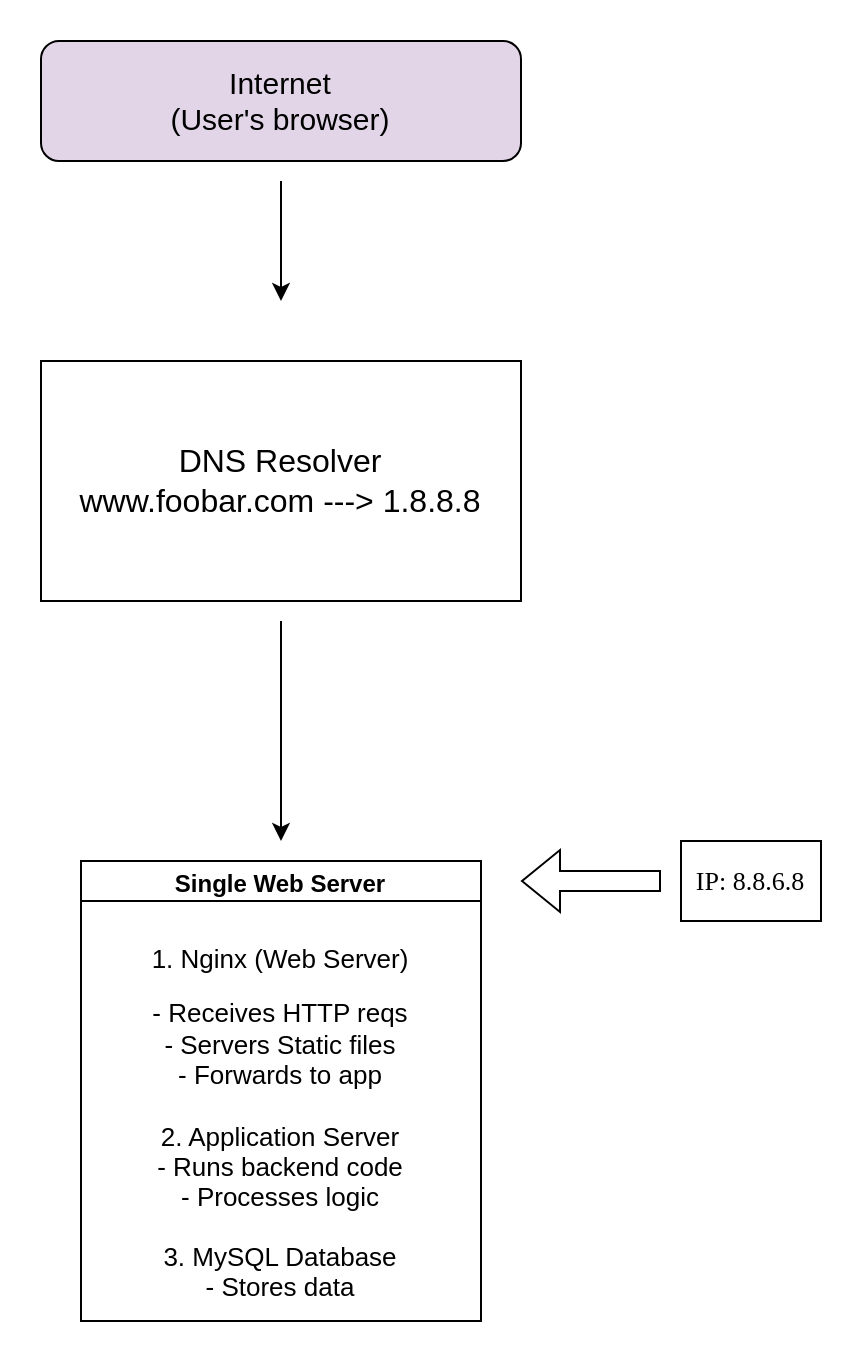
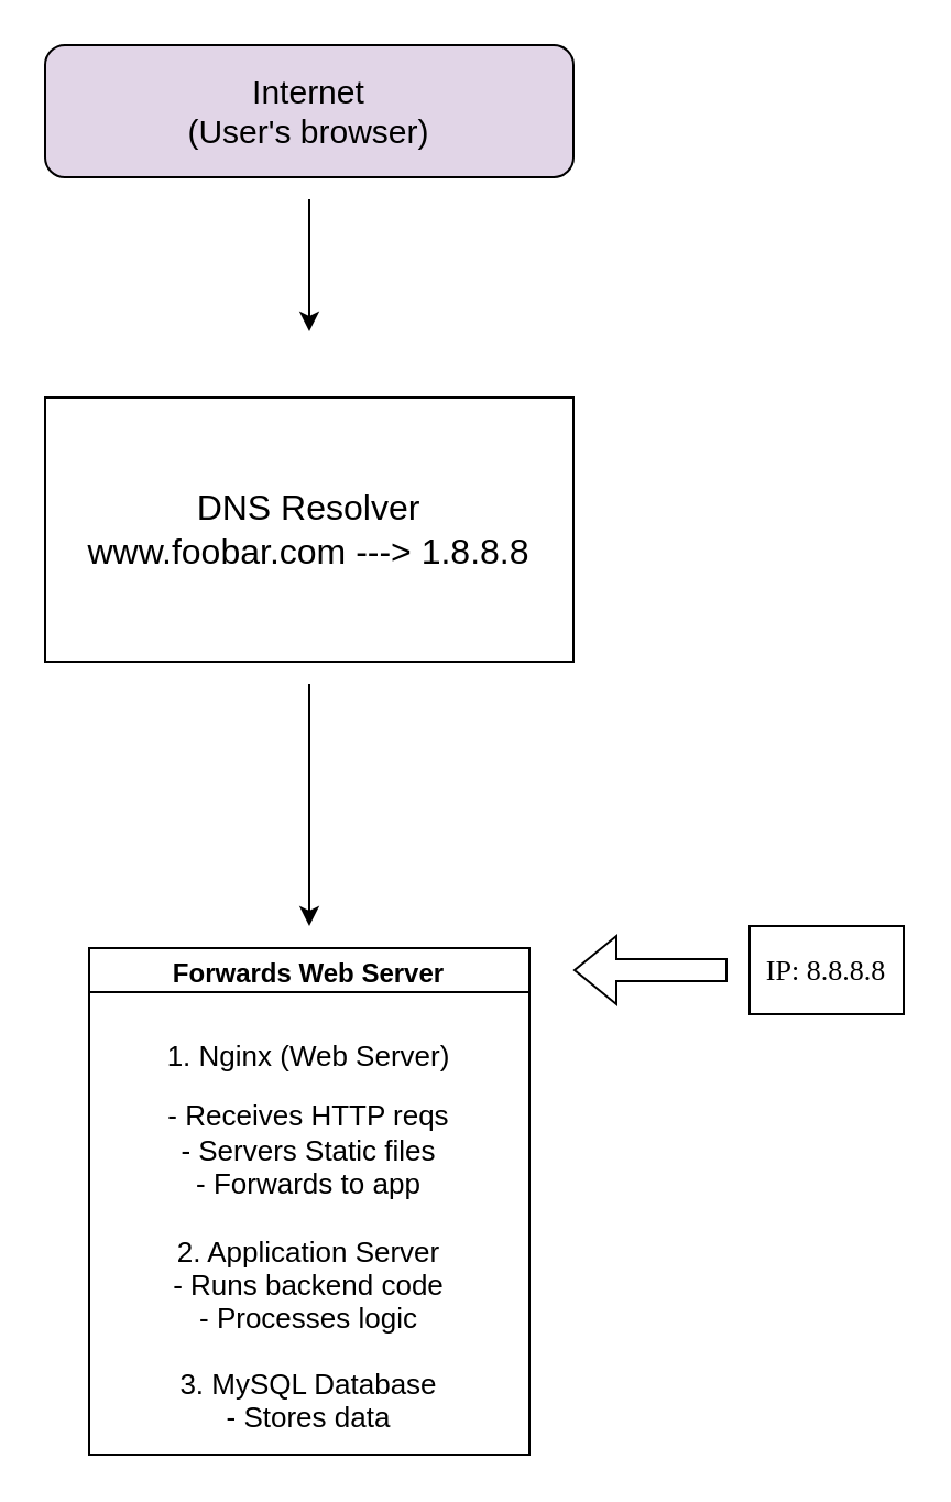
  <mxCell id="0" />
  <mxCell id="1" parent="0" />
  <mxCell id="2" value="&lt;font style=&quot;font-size: 15px;&quot;&gt;Internet&lt;/font&gt;&lt;div&gt;&lt;font style=&quot;font-size: 15px;&quot;&gt;(User's browser)&lt;/font&gt;&lt;/div&gt;" style="rounded=1;whiteSpace=wrap;html=1;fillColor=#e1d5e7;" vertex="1" parent="1"><mxGeometry x="20" y="20" width="240" height="60" as="geometry" /></mxCell>
  <mxCell id="3" value="" style="endArrow=classic;html=1;rounded=0;" edge="1" parent="1"><mxGeometry width="50" height="50" relative="1" as="geometry"><mxPoint x="140" y="90" as="sourcePoint" /><mxPoint x="140" y="150" as="targetPoint" /></mxGeometry></mxCell>
  <mxCell id="4" value="&lt;font style=&quot;font-size: 16px;&quot;&gt;DNS Resolver&lt;/font&gt;&lt;div&gt;&lt;font style=&quot;font-size: 16px;&quot;&gt;www.foobar.com ---&amp;gt; 1.8.8.8&lt;/font&gt;&lt;/div&gt;" style="rounded=0;whiteSpace=wrap;html=1;" vertex="1" parent="1"><mxGeometry x="20" y="180" width="240" height="120" as="geometry" /></mxCell>
  <mxCell id="5" value="" style="endArrow=classic;html=1;rounded=0;" edge="1" parent="1"><mxGeometry width="50" height="50" relative="1" as="geometry"><mxPoint x="140" y="310" as="sourcePoint" /><mxPoint x="140" y="420" as="targetPoint" /></mxGeometry></mxCell>
- <mxCell id="6" value="Single Web Server" style="swimlane;whiteSpace=wrap;html=1;" vertex="1" parent="1"><mxGeometry x="40" y="430" width="200" height="230" as="geometry" /></mxCell>
+ <mxCell id="6" value="Forwards Web Server" style="swimlane;whiteSpace=wrap;html=1;" vertex="1" parent="1"><mxGeometry x="40" y="430" width="200" height="230" as="geometry" /></mxCell>
  <mxCell id="7" value="&lt;p&gt;&lt;font face=&quot;Helvetica&quot; style=&quot;font-size: 13px; background-color: rgb(255, 255, 255);&quot;&gt;1. Nginx (Web Server)&lt;/font&gt;&lt;/p&gt;&lt;div&gt;&lt;font face=&quot;Helvetica&quot; style=&quot;font-size: 13px; background-color: rgb(255, 255, 255);&quot;&gt;- Receives HTTP reqs&lt;/font&gt;&lt;/div&gt;&lt;div&gt;&lt;font face=&quot;Helvetica&quot; style=&quot;font-size: 13px; background-color: rgb(255, 255, 255);&quot;&gt;- Servers Static files&lt;/font&gt;&lt;/div&gt;&lt;div&gt;&lt;font face=&quot;Helvetica&quot; style=&quot;font-size: 13px; background-color: rgb(255, 255, 255);&quot;&gt;- Forwards to app&lt;/font&gt;&lt;/div&gt;&lt;div&gt;&lt;font face=&quot;Helvetica&quot; style=&quot;font-size: 13px; background-color: light-dark(#ffffff, var(--ge-dark-color, #121212));&quot;&gt;&lt;br&gt;&lt;/font&gt;&lt;/div&gt;&lt;div&gt;&lt;p style=&quot;margin: 0px; font-variant-numeric: normal; font-variant-east-asian: normal; font-variant-alternates: normal; font-size-adjust: none; font-kerning: auto; font-optical-sizing: auto; font-feature-settings: normal; font-variation-settings: normal; font-variant-position: normal; font-variant-emoji: normal; font-stretch: normal; line-height: normal;&quot; class=&quot;p1&quot;&gt;&lt;font face=&quot;Helvetica&quot; style=&quot;font-size: 13px; color: rgb(0, 0, 0);&quot;&gt;2. Application Server&lt;/font&gt;&lt;/p&gt;&lt;p style=&quot;margin: 0px; font-variant-numeric: normal; font-variant-east-asian: normal; font-variant-alternates: normal; font-size-adjust: none; font-kerning: auto; font-optical-sizing: auto; font-feature-settings: normal; font-variation-settings: normal; font-variant-position: normal; font-variant-emoji: normal; font-stretch: normal; line-height: normal;&quot; class=&quot;p1&quot;&gt;&lt;font face=&quot;Helvetica&quot; style=&quot;font-size: 13px; color: rgb(0, 0, 0);&quot;&gt;- Runs backend code&lt;/font&gt;&lt;/p&gt;&lt;p style=&quot;margin: 0px; font-variant-numeric: normal; font-variant-east-asian: normal; font-variant-alternates: normal; font-size-adjust: none; font-kerning: auto; font-optical-sizing: auto; font-feature-settings: normal; font-variation-settings: normal; font-variant-position: normal; font-variant-emoji: normal; font-stretch: normal; line-height: normal;&quot; class=&quot;p1&quot;&gt;&lt;font face=&quot;Helvetica&quot; style=&quot;font-size: 13px; color: rgb(0, 0, 0);&quot;&gt;- Processes logic&lt;/font&gt;&lt;/p&gt;&lt;p style=&quot;margin: 0px; font-variant-numeric: normal; font-variant-east-asian: normal; font-variant-alternates: normal; font-size-adjust: none; font-kerning: auto; font-optical-sizing: auto; font-feature-settings: normal; font-variation-settings: normal; font-variant-position: normal; font-variant-emoji: normal; font-stretch: normal; line-height: normal;&quot; class=&quot;p1&quot;&gt;&lt;font face=&quot;Helvetica&quot; style=&quot;font-size: 13px; color: rgb(0, 0, 0);&quot;&gt;&lt;br&gt;&lt;/font&gt;&lt;/p&gt;&lt;p style=&quot;margin: 0px; font-variant-numeric: normal; font-variant-east-asian: normal; font-variant-alternates: normal; font-size-adjust: none; font-kerning: auto; font-optical-sizing: auto; font-feature-settings: normal; font-variation-settings: normal; font-variant-position: normal; font-variant-emoji: normal; font-stretch: normal; line-height: normal;&quot; class=&quot;p1&quot;&gt;&lt;font face=&quot;Helvetica&quot; style=&quot;font-size: 13px; color: rgb(0, 0, 0);&quot;&gt;3. MySQL Database&lt;/font&gt;&lt;/p&gt;&lt;p style=&quot;margin: 0px; font-variant-numeric: normal; font-variant-east-asian: normal; font-variant-alternates: normal; font-size-adjust: none; font-kerning: auto; font-optical-sizing: auto; font-feature-settings: normal; font-variation-settings: normal; font-variant-position: normal; font-variant-emoji: normal; font-stretch: normal; line-height: normal;&quot; class=&quot;p1&quot;&gt;&lt;font face=&quot;Helvetica&quot; style=&quot;font-size: 13px; color: rgb(0, 0, 0);&quot;&gt;- Stores data&lt;/font&gt;&lt;/p&gt;&lt;/div&gt;" style="whiteSpace=wrap;html=1;align=center;" vertex="1" parent="6"><mxGeometry y="20" width="200" height="210" as="geometry" /></mxCell>
  <mxCell id="8" value="" style="shape=flexArrow;endArrow=classic;html=1;rounded=0;" edge="1" parent="1"><mxGeometry width="50" height="50" relative="1" as="geometry"><mxPoint x="330" y="440" as="sourcePoint" /><mxPoint x="260" y="440" as="targetPoint" /></mxGeometry></mxCell>
- <mxCell id="9" value="&lt;p style=&quot;margin: 0px; font-variant-numeric: normal; font-variant-east-asian: normal; font-variant-alternates: normal; font-size-adjust: none; font-kerning: auto; font-optical-sizing: auto; font-feature-settings: normal; font-variation-settings: normal; font-variant-position: normal; font-variant-emoji: normal; font-stretch: normal; font-size: 13px; line-height: normal; font-family: &amp;quot;.AppleSystemUIFontMonospaced&amp;quot;; text-align: start;&quot; class=&quot;p1&quot;&gt;&lt;font style=&quot;color: rgb(0, 0, 0);&quot;&gt;IP: 8.8.6.8&lt;/font&gt;&lt;/p&gt;" style="whiteSpace=wrap;html=1;" vertex="1" parent="1"><mxGeometry x="340" y="420" width="70" height="40" as="geometry" /></mxCell>
+ <mxCell id="9" value="&lt;p style=&quot;margin: 0px; font-variant-numeric: normal; font-variant-east-asian: normal; font-variant-alternates: normal; font-size-adjust: none; font-kerning: auto; font-optical-sizing: auto; font-feature-settings: normal; font-variation-settings: normal; font-variant-position: normal; font-variant-emoji: normal; font-stretch: normal; font-size: 13px; line-height: normal; font-family: &amp;quot;.AppleSystemUIFontMonospaced&amp;quot;; text-align: start;&quot; class=&quot;p1&quot;&gt;&lt;font style=&quot;color: rgb(0, 0, 0);&quot;&gt;IP: 8.8.8.8&lt;/font&gt;&lt;/p&gt;" style="whiteSpace=wrap;html=1;" vertex="1" parent="1"><mxGeometry x="340" y="420" width="70" height="40" as="geometry" /></mxCell>
